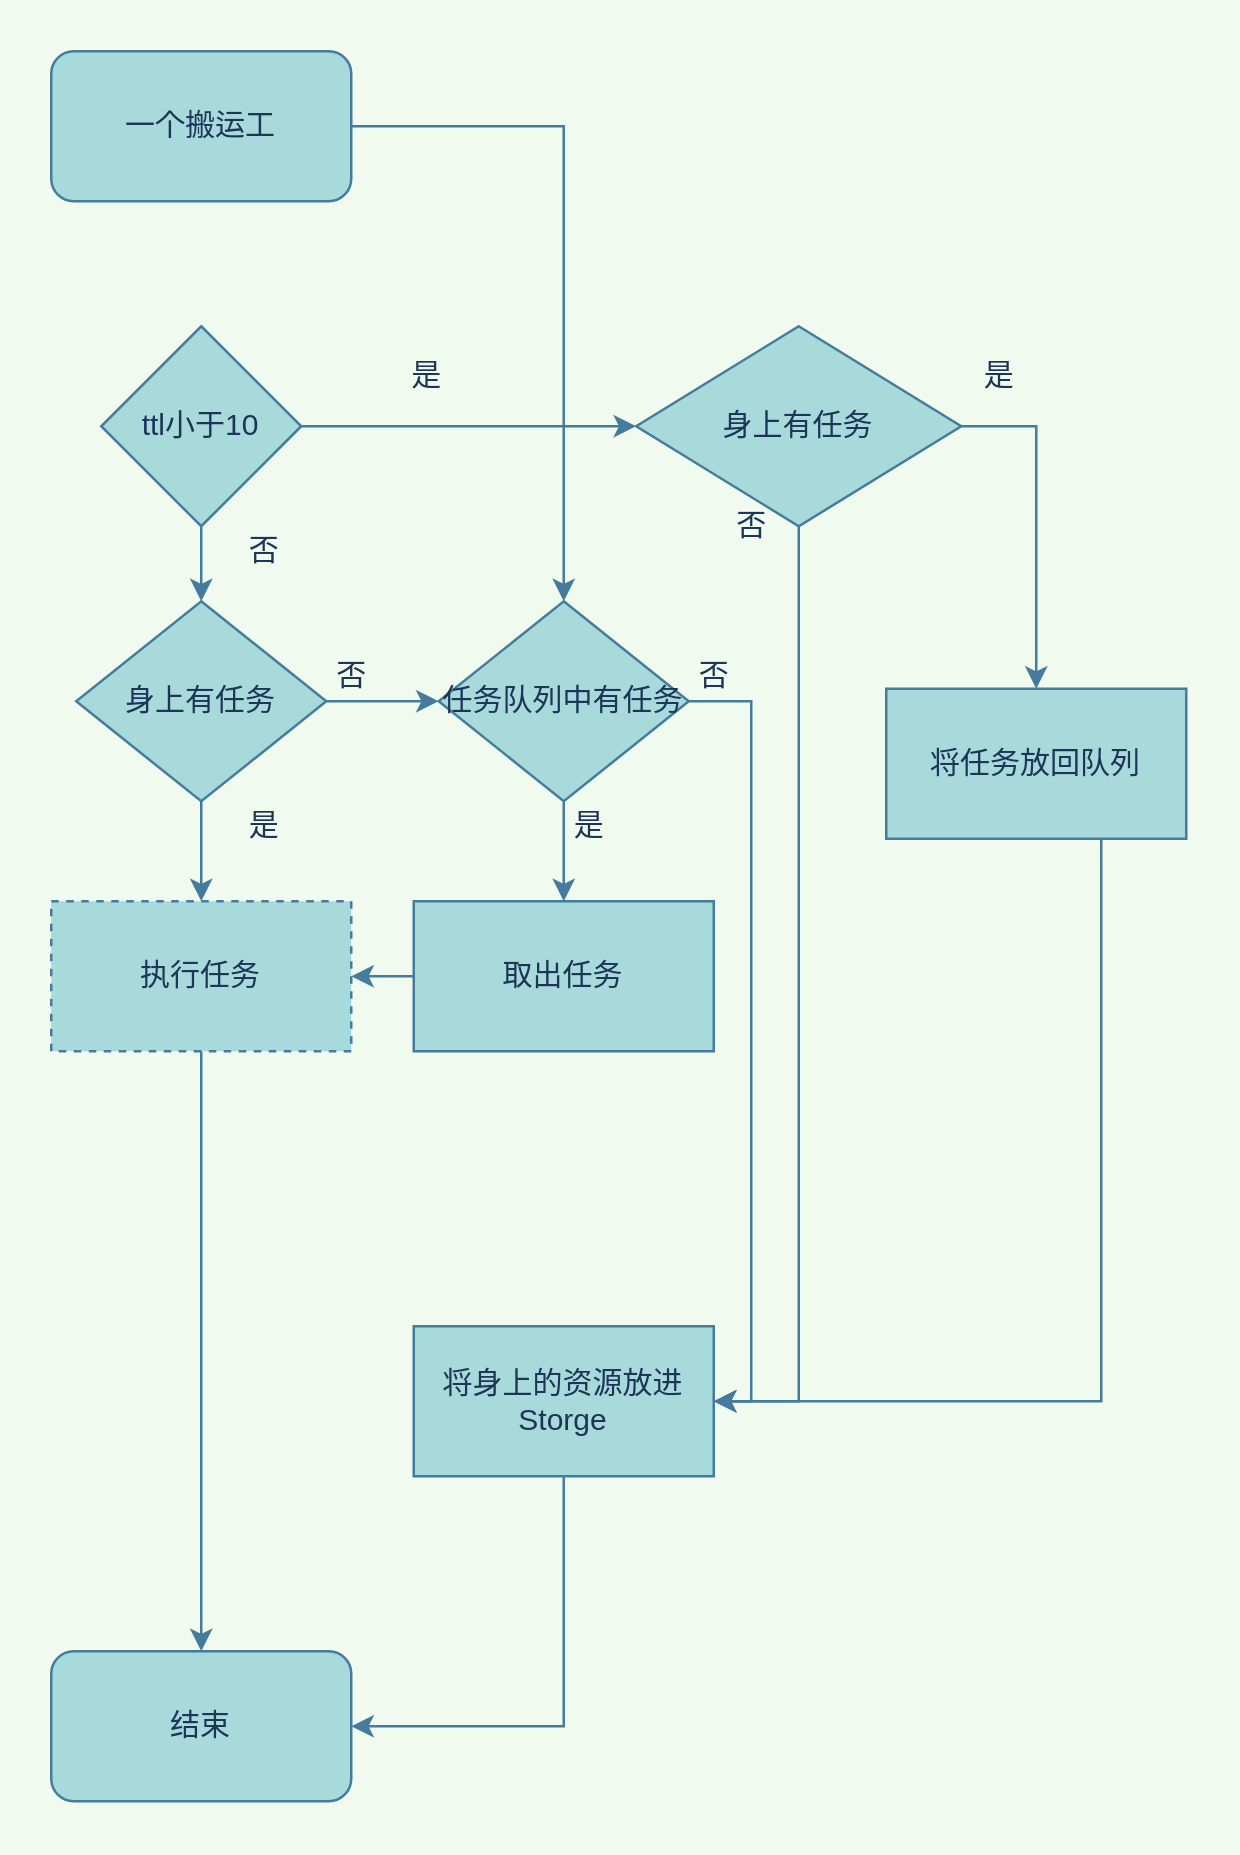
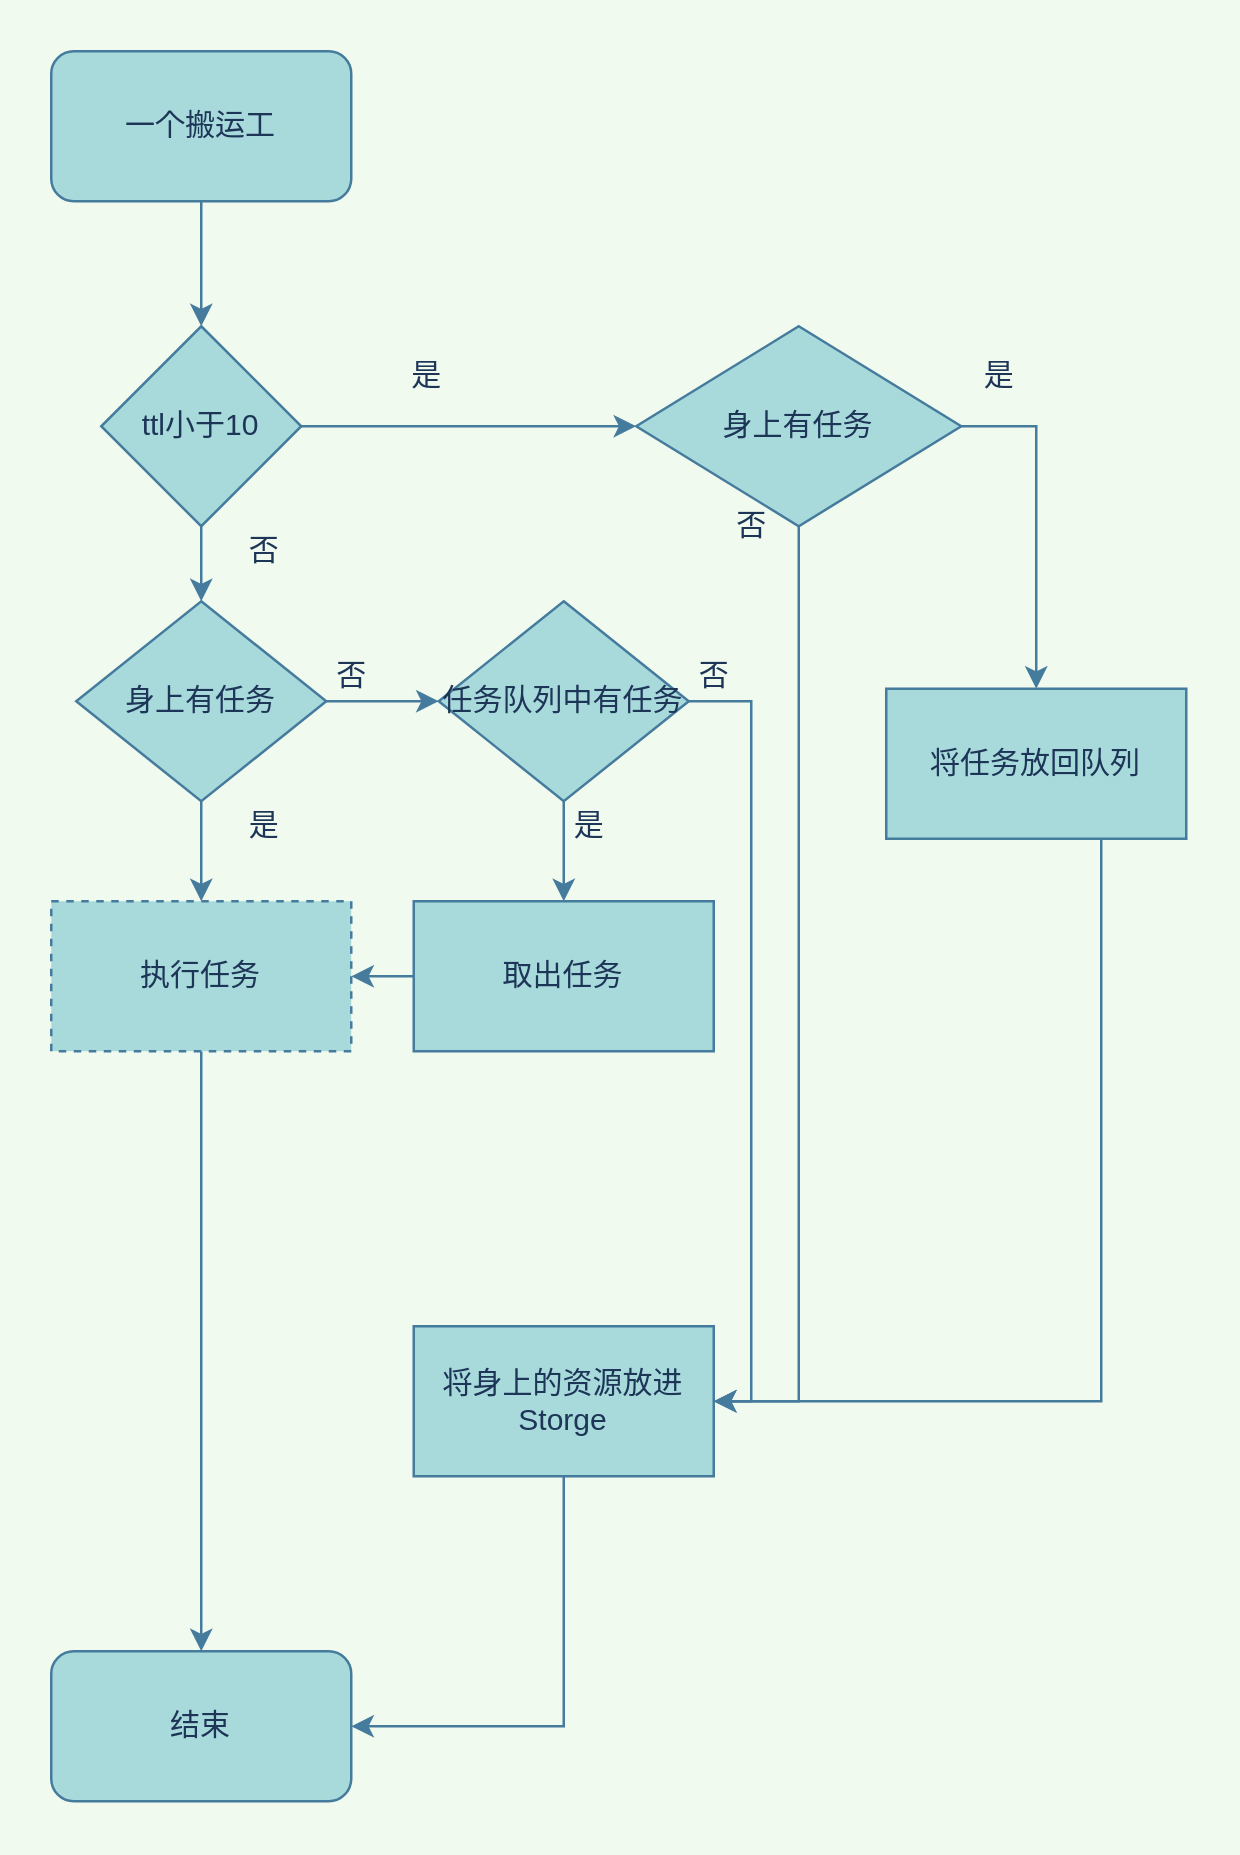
  <mxCell id="0" />
  <mxCell id="1" parent="0" />
- <mxCell id="2" style="edgeStyle=orthogonalEdgeStyle;rounded=0;orthogonalLoop=1;jettySize=auto;html=1;labelBackgroundColor=#F1FAEE;strokeColor=#457B9D;fontColor=#1D3557;" parent="1" source="3" target="25" edge="1"><mxGeometry relative="1" as="geometry" /></mxCell>
+ <mxCell id="2" style="edgeStyle=orthogonalEdgeStyle;rounded=0;orthogonalLoop=1;jettySize=auto;html=1;entryX=0.5;entryY=0;entryDx=0;entryDy=0;labelBackgroundColor=#F1FAEE;strokeColor=#457B9D;fontColor=#1D3557;" parent="1" source="3" target="7" edge="1"><mxGeometry relative="1" as="geometry" /></mxCell>
  <mxCell id="3" value="一个搬运工" style="rounded=1;whiteSpace=wrap;html=1;fillColor=#A8DADC;strokeColor=#457B9D;fontColor=#1D3557;" parent="1" vertex="1"><mxGeometry x="20" y="20" width="120" height="60" as="geometry" /></mxCell>
  <mxCell id="4" value="结束" style="rounded=1;whiteSpace=wrap;html=1;fillColor=#A8DADC;strokeColor=#457B9D;fontColor=#1D3557;" parent="1" vertex="1"><mxGeometry x="20" y="660" width="120" height="60" as="geometry" /></mxCell>
  <mxCell id="5" style="edgeStyle=orthogonalEdgeStyle;rounded=0;orthogonalLoop=1;jettySize=auto;html=1;entryX=0.5;entryY=0;entryDx=0;entryDy=0;labelBackgroundColor=#F1FAEE;strokeColor=#457B9D;fontColor=#1D3557;" parent="1" source="7" target="15" edge="1"><mxGeometry relative="1" as="geometry" /></mxCell>
  <mxCell id="6" style="edgeStyle=orthogonalEdgeStyle;rounded=0;orthogonalLoop=1;jettySize=auto;html=1;entryX=0;entryY=0.5;entryDx=0;entryDy=0;labelBackgroundColor=#F1FAEE;strokeColor=#457B9D;fontColor=#1D3557;" parent="1" source="7" target="9" edge="1"><mxGeometry relative="1" as="geometry" /></mxCell>
  <mxCell id="7" value="ttl小于10" style="rhombus;whiteSpace=wrap;html=1;fillColor=#A8DADC;strokeColor=#457B9D;fontColor=#1D3557;" parent="1" vertex="1"><mxGeometry x="40" y="130" width="80" height="80" as="geometry" /></mxCell>
  <mxCell id="8" style="edgeStyle=orthogonalEdgeStyle;rounded=0;orthogonalLoop=1;jettySize=auto;html=1;entryX=1;entryY=0.5;entryDx=0;entryDy=0;labelBackgroundColor=#F1FAEE;strokeColor=#457B9D;fontColor=#1D3557;" edge="1" parent="1" source="9" target="32"><mxGeometry relative="1" as="geometry" /></mxCell>
  <mxCell id="9" value="身上有任务" style="rhombus;whiteSpace=wrap;html=1;fillColor=#A8DADC;strokeColor=#457B9D;fontColor=#1D3557;" parent="1" vertex="1"><mxGeometry x="254" y="130" width="130" height="80" as="geometry" /></mxCell>
  <mxCell id="10" style="edgeStyle=orthogonalEdgeStyle;rounded=0;orthogonalLoop=1;jettySize=auto;html=1;entryX=0.5;entryY=0;entryDx=0;entryDy=0;exitX=1;exitY=0.5;exitDx=0;exitDy=0;labelBackgroundColor=#F1FAEE;strokeColor=#457B9D;fontColor=#1D3557;" parent="1" source="9" target="12" edge="1"><mxGeometry relative="1" as="geometry"><mxPoint x="444" y="180" as="sourcePoint" /></mxGeometry></mxCell>
  <mxCell id="11" style="edgeStyle=orthogonalEdgeStyle;rounded=0;orthogonalLoop=1;jettySize=auto;html=1;entryX=1;entryY=0.5;entryDx=0;entryDy=0;labelBackgroundColor=#F1FAEE;strokeColor=#457B9D;fontColor=#1D3557;" edge="1" parent="1" source="12" target="32"><mxGeometry relative="1" as="geometry"><Array as="points"><mxPoint x="440" y="560" /></Array></mxGeometry></mxCell>
  <mxCell id="12" value="将任务放回队列" style="rounded=0;whiteSpace=wrap;html=1;fillColor=#A8DADC;strokeColor=#457B9D;fontColor=#1D3557;" parent="1" vertex="1"><mxGeometry x="354" y="275" width="120" height="60" as="geometry" /></mxCell>
  <mxCell id="13" value="" style="edgeStyle=orthogonalEdgeStyle;rounded=0;orthogonalLoop=1;jettySize=auto;html=1;labelBackgroundColor=#F1FAEE;strokeColor=#457B9D;fontColor=#1D3557;" parent="1" source="15" target="17" edge="1"><mxGeometry relative="1" as="geometry" /></mxCell>
  <mxCell id="14" value="" style="edgeStyle=orthogonalEdgeStyle;rounded=0;orthogonalLoop=1;jettySize=auto;html=1;labelBackgroundColor=#F1FAEE;strokeColor=#457B9D;fontColor=#1D3557;" parent="1" source="15" target="25" edge="1"><mxGeometry relative="1" as="geometry" /></mxCell>
  <mxCell id="15" value="身上有任务" style="rhombus;whiteSpace=wrap;html=1;fillColor=#A8DADC;strokeColor=#457B9D;fontColor=#1D3557;" parent="1" vertex="1"><mxGeometry x="30" y="240" width="100" height="80" as="geometry" /></mxCell>
  <mxCell id="16" style="edgeStyle=orthogonalEdgeStyle;rounded=0;orthogonalLoop=1;jettySize=auto;html=1;entryX=0.5;entryY=0;entryDx=0;entryDy=0;labelBackgroundColor=#F1FAEE;strokeColor=#457B9D;fontColor=#1D3557;" parent="1" source="17" target="4" edge="1"><mxGeometry relative="1" as="geometry" /></mxCell>
  <mxCell id="17" value="执行任务" style="whiteSpace=wrap;html=1;fillColor=#A8DADC;strokeColor=#457B9D;fontColor=#1D3557;dashed=1;" parent="1" vertex="1"><mxGeometry x="20" y="360" width="120" height="60" as="geometry" /></mxCell>
  <mxCell id="18" value="是" style="text;html=1;align=center;verticalAlign=middle;resizable=0;points=[];autosize=1;fontColor=#1D3557;" parent="1" vertex="1"><mxGeometry x="155" y="140" width="30" height="20" as="geometry" /></mxCell>
  <mxCell id="19" value="是" style="text;html=1;align=center;verticalAlign=middle;resizable=0;points=[];autosize=1;fontColor=#1D3557;" parent="1" vertex="1"><mxGeometry x="384" y="140" width="30" height="20" as="geometry" /></mxCell>
  <mxCell id="20" value="否" style="text;html=1;align=center;verticalAlign=middle;resizable=0;points=[];autosize=1;fontColor=#1D3557;" parent="1" vertex="1"><mxGeometry x="285" y="200" width="30" height="20" as="geometry" /></mxCell>
  <mxCell id="21" value="否" style="text;html=1;align=center;verticalAlign=middle;resizable=0;points=[];autosize=1;fontColor=#1D3557;" parent="1" vertex="1"><mxGeometry x="90" y="210" width="30" height="20" as="geometry" /></mxCell>
  <mxCell id="22" value="是" style="text;html=1;align=center;verticalAlign=middle;resizable=0;points=[];autosize=1;fontColor=#1D3557;" parent="1" vertex="1"><mxGeometry x="90" y="320" width="30" height="20" as="geometry" /></mxCell>
  <mxCell id="23" value="" style="edgeStyle=orthogonalEdgeStyle;rounded=0;orthogonalLoop=1;jettySize=auto;html=1;labelBackgroundColor=#F1FAEE;strokeColor=#457B9D;fontColor=#1D3557;" parent="1" source="25" target="28" edge="1"><mxGeometry relative="1" as="geometry" /></mxCell>
  <mxCell id="24" style="edgeStyle=orthogonalEdgeStyle;rounded=0;orthogonalLoop=1;jettySize=auto;html=1;entryX=1;entryY=0.5;entryDx=0;entryDy=0;labelBackgroundColor=#F1FAEE;strokeColor=#457B9D;fontColor=#1D3557;" edge="1" parent="1" source="25" target="32"><mxGeometry relative="1" as="geometry"><Array as="points"><mxPoint x="300" y="280" /><mxPoint x="300" y="560" /></Array></mxGeometry></mxCell>
  <mxCell id="25" value="任务队列中有任务" style="rhombus;whiteSpace=wrap;html=1;fillColor=#A8DADC;strokeColor=#457B9D;fontColor=#1D3557;" parent="1" vertex="1"><mxGeometry x="175" y="240" width="100" height="80" as="geometry" /></mxCell>
  <mxCell id="26" value="否" style="text;html=1;align=center;verticalAlign=middle;resizable=0;points=[];autosize=1;fontColor=#1D3557;" parent="1" vertex="1"><mxGeometry x="270" y="260" width="30" height="20" as="geometry" /></mxCell>
  <mxCell id="27" style="edgeStyle=orthogonalEdgeStyle;rounded=0;orthogonalLoop=1;jettySize=auto;html=1;labelBackgroundColor=#F1FAEE;strokeColor=#457B9D;fontColor=#1D3557;" parent="1" source="28" target="17" edge="1"><mxGeometry relative="1" as="geometry" /></mxCell>
  <mxCell id="28" value="取出任务" style="whiteSpace=wrap;html=1;fillColor=#A8DADC;strokeColor=#457B9D;fontColor=#1D3557;" parent="1" vertex="1"><mxGeometry x="165" y="360" width="120" height="60" as="geometry" /></mxCell>
  <mxCell id="29" value="否" style="text;html=1;align=center;verticalAlign=middle;resizable=0;points=[];autosize=1;fontColor=#1D3557;" parent="1" vertex="1"><mxGeometry x="125" y="260" width="30" height="20" as="geometry" /></mxCell>
  <mxCell id="30" value="是" style="text;html=1;align=center;verticalAlign=middle;resizable=0;points=[];autosize=1;fontColor=#1D3557;" parent="1" vertex="1"><mxGeometry x="220" y="320" width="30" height="20" as="geometry" /></mxCell>
  <mxCell id="31" style="edgeStyle=orthogonalEdgeStyle;rounded=0;orthogonalLoop=1;jettySize=auto;html=1;entryX=1;entryY=0.5;entryDx=0;entryDy=0;labelBackgroundColor=#F1FAEE;strokeColor=#457B9D;fontColor=#1D3557;" edge="1" parent="1" source="32" target="4"><mxGeometry relative="1" as="geometry"><Array as="points"><mxPoint x="225" y="690" /></Array></mxGeometry></mxCell>
  <mxCell id="32" value="将身上的资源放进Storge" style="whiteSpace=wrap;html=1;fillColor=#A8DADC;strokeColor=#457B9D;fontColor=#1D3557;" vertex="1" parent="1"><mxGeometry x="165" y="530" width="120" height="60" as="geometry" /></mxCell>
